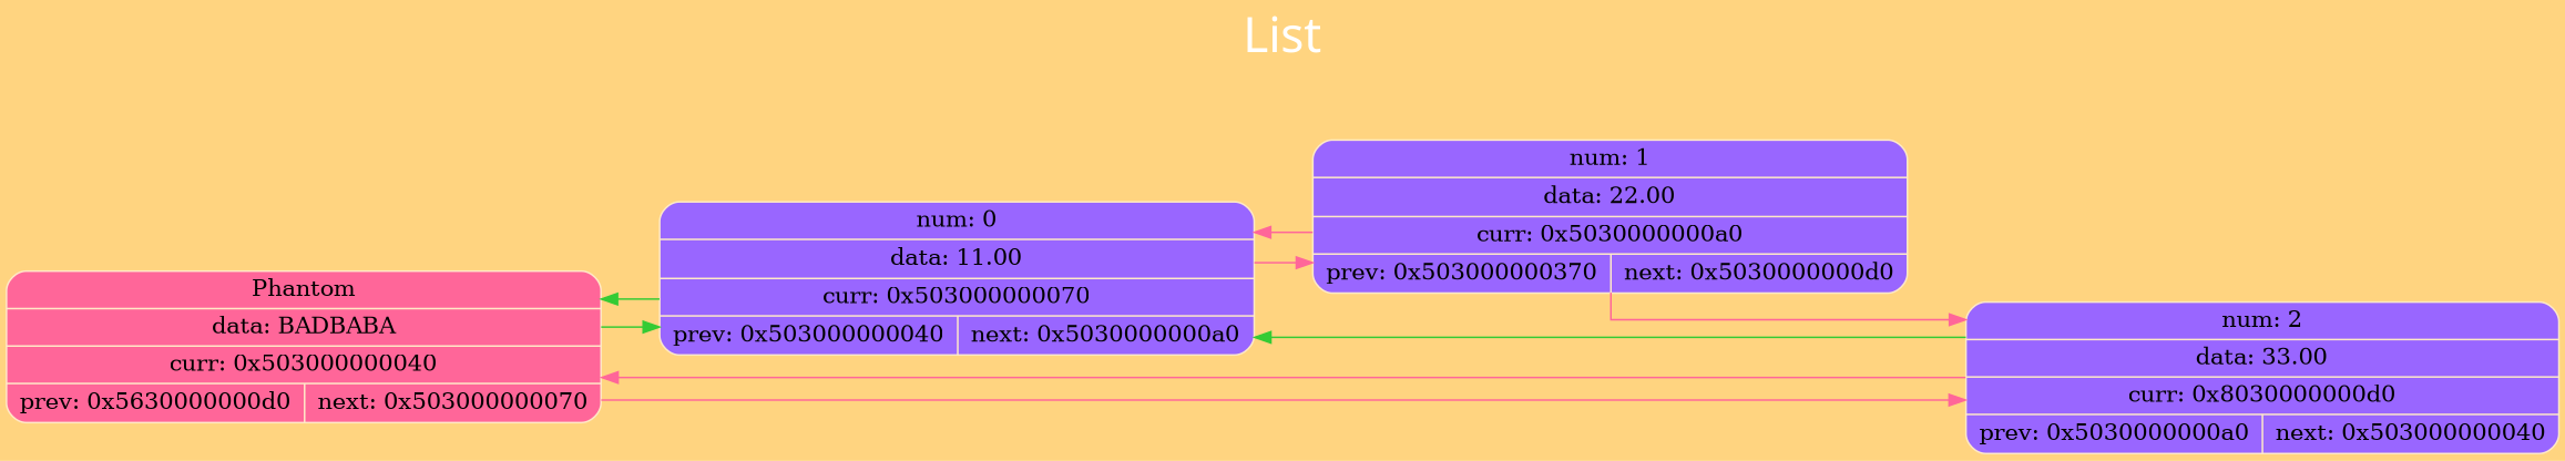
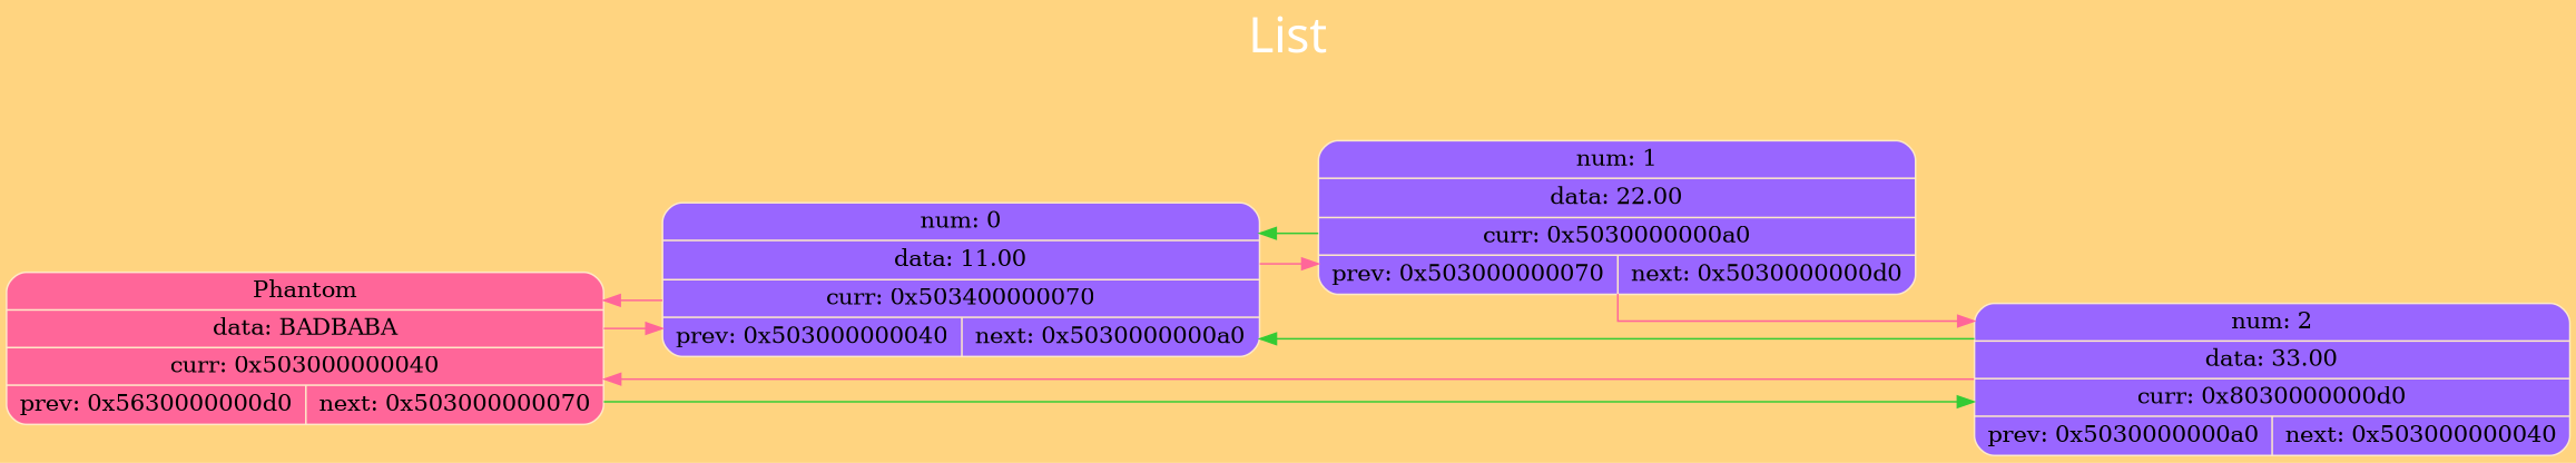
  digraph {
    bgcolor="#ffd480"
    fontcolor="#FFFFFF"
    fontname=Verdana
    fontsize=30
    label=List
    labelloc=t
    rankdir=LR
    splines=ortho
    node [color="#FFE9C7" fillcolor="#9966FF" shape=record style="rounded, filled"]
    edge [color="#ff6699"]
    n1 [fillcolor="#ff6699" label=" { Phantom } | { data: BADBABA } | { <curr0x503000000040> curr: 0x503000000040 } | { { <prev0x503000000040> prev: 0x5630000000d0 } | { <next0x503000000040> next: 0x503000000070 } }  "]
-   n2 [label=" { <num0> num: 0 } | { <data11.00> data: 11.00 } | { <curr0x503000000070> curr: 0x503000000070 } | { { <prev0x503000000070> prev: 0x503000000040 } | { <next0x503000000070> next: 0x5030000000a0 } }  "]
+   n2 [label=" { <num0> num: 0 } | { <data11.00> data: 11.00 } | { <curr0x503000000070> curr: 0x503400000070 } | { { <prev0x503000000070> prev: 0x503000000040 } | { <next0x503000000070> next: 0x5030000000a0 } }  "]
    n3 [label=" { <num2> num: 2 } | { <data33.00> data: 33.00 } | { <curr0x5030000000d0> curr: 0x8030000000d0 } | { { <prev0x5030000000d0> prev: 0x5030000000a0 } | { <next0x5030000000d0> next: 0x503000000040 } }  "]
-   n4 [label=" { <num1> num: 1 } | { <data22.00> data: 22.00 } | { <curr0x5030000000a0> curr: 0x5030000000a0 } | { { <prev0x5030000000a0> prev: 0x503000000370 } | { <next0x5030000000a0> next: 0x5030000000d0 } }  "]
-   n1 -> n2 [color="#34cb34"]
-   n1 -> n3
-   n2 -> n1 [color="#34cb34"]
+   n4 [label=" { <num1> num: 1 } | { <data22.00> data: 22.00 } | { <curr0x5030000000a0> curr: 0x5030000000a0 } | { { <prev0x5030000000a0> prev: 0x503000000070 } | { <next0x5030000000a0> next: 0x5030000000d0 } }  "]
+   n1 -> n2
+   n1 -> n3 [color="#34cb34"]
+   n2 -> n1
    n2 -> n4
    n3 -> n1
    n3 -> n2 [color="#34cb34"]
-   n4 -> n2
+   n4 -> n2 [color="#34cb34"]
    n4 -> n3
  }
